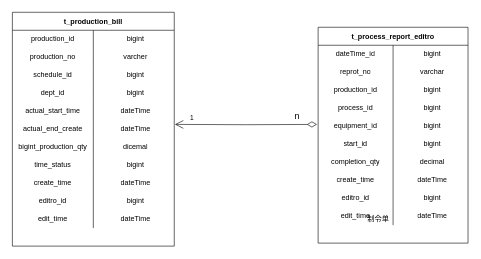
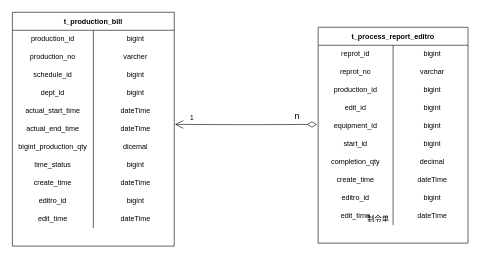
  <mxCell id="0" />
  <mxCell id="1" parent="0" />
  <mxCell id="2" value="t_production_bill" style="shape=table;startSize=30;container=1;collapsible=0;childLayout=tableLayout;fixedRows=1;rowLines=0;fontStyle=1;" vertex="1" parent="1"><mxGeometry x="20" y="20" width="270" height="390" as="geometry" /></mxCell>
  <mxCell id="3" value="" style="shape=tableRow;horizontal=0;startSize=0;swimlaneHead=0;swimlaneBody=0;top=0;left=0;bottom=0;right=0;collapsible=0;dropTarget=0;fillColor=none;points=[[0,0.5],[1,0.5]];portConstraint=eastwest;" vertex="1" parent="2"><mxGeometry y="30" width="270" height="30" as="geometry" /></mxCell>
  <mxCell id="4" value="production_id" style="shape=partialRectangle;html=1;whiteSpace=wrap;connectable=0;fillColor=none;top=0;left=0;bottom=0;right=0;overflow=hidden;pointerEvents=1;" vertex="1" parent="3"><mxGeometry width="135" height="30" as="geometry"><mxRectangle width="135" height="30" as="alternateBounds" /></mxGeometry></mxCell>
  <mxCell id="5" value="bigint" style="shape=partialRectangle;html=1;whiteSpace=wrap;connectable=0;fillColor=none;top=0;left=0;bottom=0;right=0;align=center;spacingLeft=6;overflow=hidden;" vertex="1" parent="3"><mxGeometry x="135" width="135" height="30" as="geometry"><mxRectangle width="135" height="30" as="alternateBounds" /></mxGeometry></mxCell>
  <mxCell id="6" value="" style="shape=tableRow;horizontal=0;startSize=0;swimlaneHead=0;swimlaneBody=0;top=0;left=0;bottom=0;right=0;collapsible=0;dropTarget=0;fillColor=none;points=[[0,0.5],[1,0.5]];portConstraint=eastwest;" vertex="1" parent="2"><mxGeometry y="60" width="270" height="30" as="geometry" /></mxCell>
  <mxCell id="7" value="production_no" style="shape=partialRectangle;html=1;whiteSpace=wrap;connectable=0;fillColor=none;top=0;left=0;bottom=0;right=0;overflow=hidden;" vertex="1" parent="6"><mxGeometry width="135" height="30" as="geometry"><mxRectangle width="135" height="30" as="alternateBounds" /></mxGeometry></mxCell>
  <mxCell id="8" value="varcher" style="shape=partialRectangle;html=1;whiteSpace=wrap;connectable=0;fillColor=none;top=0;left=0;bottom=0;right=0;align=center;spacingLeft=6;overflow=hidden;" vertex="1" parent="6"><mxGeometry x="135" width="135" height="30" as="geometry"><mxRectangle width="135" height="30" as="alternateBounds" /></mxGeometry></mxCell>
  <mxCell id="9" value="" style="shape=tableRow;horizontal=0;startSize=0;swimlaneHead=0;swimlaneBody=0;top=0;left=0;bottom=0;right=0;collapsible=0;dropTarget=0;fillColor=none;points=[[0,0.5],[1,0.5]];portConstraint=eastwest;" vertex="1" parent="2"><mxGeometry y="90" width="270" height="30" as="geometry" /></mxCell>
  <mxCell id="10" value="schedule_id" style="shape=partialRectangle;html=1;whiteSpace=wrap;connectable=0;fillColor=none;top=0;left=0;bottom=0;right=0;overflow=hidden;" vertex="1" parent="9"><mxGeometry width="135" height="30" as="geometry"><mxRectangle width="135" height="30" as="alternateBounds" /></mxGeometry></mxCell>
  <mxCell id="11" value="bigint" style="shape=partialRectangle;html=1;whiteSpace=wrap;connectable=0;fillColor=none;top=0;left=0;bottom=0;right=0;align=center;spacingLeft=6;overflow=hidden;" vertex="1" parent="9"><mxGeometry x="135" width="135" height="30" as="geometry"><mxRectangle width="135" height="30" as="alternateBounds" /></mxGeometry></mxCell>
  <mxCell id="12" style="shape=tableRow;horizontal=0;startSize=0;swimlaneHead=0;swimlaneBody=0;top=0;left=0;bottom=0;right=0;collapsible=0;dropTarget=0;fillColor=none;points=[[0,0.5],[1,0.5]];portConstraint=eastwest;" vertex="1" parent="2"><mxGeometry y="120" width="270" height="30" as="geometry" /></mxCell>
  <mxCell id="13" value="dept_id" style="shape=partialRectangle;html=1;whiteSpace=wrap;connectable=0;fillColor=none;top=0;left=0;bottom=0;right=0;overflow=hidden;" vertex="1" parent="12"><mxGeometry width="135" height="30" as="geometry"><mxRectangle width="135" height="30" as="alternateBounds" /></mxGeometry></mxCell>
  <mxCell id="14" value="bigint" style="shape=partialRectangle;html=1;whiteSpace=wrap;connectable=0;fillColor=none;top=0;left=0;bottom=0;right=0;align=center;spacingLeft=6;overflow=hidden;" vertex="1" parent="12"><mxGeometry x="135" width="135" height="30" as="geometry"><mxRectangle width="135" height="30" as="alternateBounds" /></mxGeometry></mxCell>
  <mxCell id="15" style="shape=tableRow;horizontal=0;startSize=0;swimlaneHead=0;swimlaneBody=0;top=0;left=0;bottom=0;right=0;collapsible=0;dropTarget=0;fillColor=none;points=[[0,0.5],[1,0.5]];portConstraint=eastwest;" vertex="1" parent="2"><mxGeometry y="150" width="270" height="30" as="geometry" /></mxCell>
  <mxCell id="16" value="actual_start_time" style="shape=partialRectangle;html=1;whiteSpace=wrap;connectable=0;fillColor=none;top=0;left=0;bottom=0;right=0;overflow=hidden;" vertex="1" parent="15"><mxGeometry width="135" height="30" as="geometry"><mxRectangle width="135" height="30" as="alternateBounds" /></mxGeometry></mxCell>
  <mxCell id="17" value="dateTime" style="shape=partialRectangle;html=1;whiteSpace=wrap;connectable=0;fillColor=none;top=0;left=0;bottom=0;right=0;align=center;spacingLeft=6;overflow=hidden;" vertex="1" parent="15"><mxGeometry x="135" width="135" height="30" as="geometry"><mxRectangle width="135" height="30" as="alternateBounds" /></mxGeometry></mxCell>
  <mxCell id="18" style="shape=tableRow;horizontal=0;startSize=0;swimlaneHead=0;swimlaneBody=0;top=0;left=0;bottom=0;right=0;collapsible=0;dropTarget=0;fillColor=none;points=[[0,0.5],[1,0.5]];portConstraint=eastwest;" vertex="1" parent="2"><mxGeometry y="180" width="270" height="30" as="geometry" /></mxCell>
- <mxCell id="19" value="actual_end_create" style="shape=partialRectangle;html=1;whiteSpace=wrap;connectable=0;fillColor=none;top=0;left=0;bottom=0;right=0;overflow=hidden;" vertex="1" parent="18"><mxGeometry width="135" height="30" as="geometry"><mxRectangle width="135" height="30" as="alternateBounds" /></mxGeometry></mxCell>
+ <mxCell id="19" value="actual_end_time" style="shape=partialRectangle;html=1;whiteSpace=wrap;connectable=0;fillColor=none;top=0;left=0;bottom=0;right=0;overflow=hidden;" vertex="1" parent="18"><mxGeometry width="135" height="30" as="geometry"><mxRectangle width="135" height="30" as="alternateBounds" /></mxGeometry></mxCell>
  <mxCell id="20" value="dateTime" style="shape=partialRectangle;html=1;whiteSpace=wrap;connectable=0;fillColor=none;top=0;left=0;bottom=0;right=0;align=center;spacingLeft=6;overflow=hidden;" vertex="1" parent="18"><mxGeometry x="135" width="135" height="30" as="geometry"><mxRectangle width="135" height="30" as="alternateBounds" /></mxGeometry></mxCell>
  <mxCell id="21" style="shape=tableRow;horizontal=0;startSize=0;swimlaneHead=0;swimlaneBody=0;top=0;left=0;bottom=0;right=0;collapsible=0;dropTarget=0;fillColor=none;points=[[0,0.5],[1,0.5]];portConstraint=eastwest;" vertex="1" parent="2"><mxGeometry y="210" width="270" height="30" as="geometry" /></mxCell>
  <mxCell id="22" value="bigint_production_qty" style="shape=partialRectangle;html=1;whiteSpace=wrap;connectable=0;fillColor=none;top=0;left=0;bottom=0;right=0;overflow=hidden;" vertex="1" parent="21"><mxGeometry width="135" height="30" as="geometry"><mxRectangle width="135" height="30" as="alternateBounds" /></mxGeometry></mxCell>
  <mxCell id="23" value="dicemal" style="shape=partialRectangle;html=1;whiteSpace=wrap;connectable=0;fillColor=none;top=0;left=0;bottom=0;right=0;align=center;spacingLeft=6;overflow=hidden;" vertex="1" parent="21"><mxGeometry x="135" width="135" height="30" as="geometry"><mxRectangle width="135" height="30" as="alternateBounds" /></mxGeometry></mxCell>
  <mxCell id="24" style="shape=tableRow;horizontal=0;startSize=0;swimlaneHead=0;swimlaneBody=0;top=0;left=0;bottom=0;right=0;collapsible=0;dropTarget=0;fillColor=none;points=[[0,0.5],[1,0.5]];portConstraint=eastwest;" vertex="1" parent="2"><mxGeometry y="240" width="270" height="30" as="geometry" /></mxCell>
  <mxCell id="25" value="time_status" style="shape=partialRectangle;html=1;whiteSpace=wrap;connectable=0;fillColor=none;top=0;left=0;bottom=0;right=0;overflow=hidden;" vertex="1" parent="24"><mxGeometry width="135" height="30" as="geometry"><mxRectangle width="135" height="30" as="alternateBounds" /></mxGeometry></mxCell>
  <mxCell id="26" value="bigint" style="shape=partialRectangle;html=1;whiteSpace=wrap;connectable=0;fillColor=none;top=0;left=0;bottom=0;right=0;align=center;spacingLeft=6;overflow=hidden;" vertex="1" parent="24"><mxGeometry x="135" width="135" height="30" as="geometry"><mxRectangle width="135" height="30" as="alternateBounds" /></mxGeometry></mxCell>
  <mxCell id="27" style="shape=tableRow;horizontal=0;startSize=0;swimlaneHead=0;swimlaneBody=0;top=0;left=0;bottom=0;right=0;collapsible=0;dropTarget=0;fillColor=none;points=[[0,0.5],[1,0.5]];portConstraint=eastwest;" vertex="1" parent="2"><mxGeometry y="270" width="270" height="30" as="geometry" /></mxCell>
  <mxCell id="28" value="create_time" style="shape=partialRectangle;html=1;whiteSpace=wrap;connectable=0;fillColor=none;top=0;left=0;bottom=0;right=0;overflow=hidden;" vertex="1" parent="27"><mxGeometry width="135" height="30" as="geometry"><mxRectangle width="135" height="30" as="alternateBounds" /></mxGeometry></mxCell>
  <mxCell id="29" value="dateTime" style="shape=partialRectangle;html=1;whiteSpace=wrap;connectable=0;fillColor=none;top=0;left=0;bottom=0;right=0;align=center;spacingLeft=6;overflow=hidden;" vertex="1" parent="27"><mxGeometry x="135" width="135" height="30" as="geometry"><mxRectangle width="135" height="30" as="alternateBounds" /></mxGeometry></mxCell>
  <mxCell id="30" style="shape=tableRow;horizontal=0;startSize=0;swimlaneHead=0;swimlaneBody=0;top=0;left=0;bottom=0;right=0;collapsible=0;dropTarget=0;fillColor=none;points=[[0,0.5],[1,0.5]];portConstraint=eastwest;" vertex="1" parent="2"><mxGeometry y="300" width="270" height="30" as="geometry" /></mxCell>
  <mxCell id="31" value="editro_id" style="shape=partialRectangle;html=1;whiteSpace=wrap;connectable=0;fillColor=none;top=0;left=0;bottom=0;right=0;overflow=hidden;" vertex="1" parent="30"><mxGeometry width="135" height="30" as="geometry"><mxRectangle width="135" height="30" as="alternateBounds" /></mxGeometry></mxCell>
  <mxCell id="32" value="bigint" style="shape=partialRectangle;html=1;whiteSpace=wrap;connectable=0;fillColor=none;top=0;left=0;bottom=0;right=0;align=center;spacingLeft=6;overflow=hidden;" vertex="1" parent="30"><mxGeometry x="135" width="135" height="30" as="geometry"><mxRectangle width="135" height="30" as="alternateBounds" /></mxGeometry></mxCell>
  <mxCell id="33" style="shape=tableRow;horizontal=0;startSize=0;swimlaneHead=0;swimlaneBody=0;top=0;left=0;bottom=0;right=0;collapsible=0;dropTarget=0;fillColor=none;points=[[0,0.5],[1,0.5]];portConstraint=eastwest;" vertex="1" parent="2"><mxGeometry y="330" width="270" height="30" as="geometry" /></mxCell>
  <mxCell id="34" value="edit_time" style="shape=partialRectangle;html=1;whiteSpace=wrap;connectable=0;fillColor=none;top=0;left=0;bottom=0;right=0;overflow=hidden;" vertex="1" parent="33"><mxGeometry width="135" height="30" as="geometry"><mxRectangle width="135" height="30" as="alternateBounds" /></mxGeometry></mxCell>
  <mxCell id="35" value="dateTime" style="shape=partialRectangle;html=1;whiteSpace=wrap;connectable=0;fillColor=none;top=0;left=0;bottom=0;right=0;align=center;spacingLeft=6;overflow=hidden;" vertex="1" parent="33"><mxGeometry x="135" width="135" height="30" as="geometry"><mxRectangle width="135" height="30" as="alternateBounds" /></mxGeometry></mxCell>
  <mxCell id="36" value="" style="endArrow=open;html=1;endSize=12;startArrow=diamondThin;startSize=14;startFill=0;edgeStyle=orthogonalEdgeStyle;rounded=0;exitX=0.01;exitY=0.067;exitDx=0;exitDy=0;exitPerimeter=0;entryX=1.004;entryY=0.233;entryDx=0;entryDy=0;entryPerimeter=0;" edge="1" parent="1" target="18"><mxGeometry relative="1" as="geometry"><mxPoint x="528.1" y="207.01" as="sourcePoint" /><mxPoint x="515" y="210" as="targetPoint" /></mxGeometry></mxCell>
  <mxCell id="37" value="n" style="edgeLabel;resizable=0;html=1;align=left;verticalAlign=top;fontSize=15;" connectable="0" vertex="1" parent="36"><mxGeometry x="-1" relative="1" as="geometry"><mxPoint x="-39" y="-29" as="offset" /></mxGeometry></mxCell>
  <mxCell id="38" value="1" style="edgeLabel;resizable=0;html=1;align=right;verticalAlign=top;" connectable="0" vertex="1" parent="36"><mxGeometry x="1" relative="1" as="geometry"><mxPoint x="32" y="-24" as="offset" /></mxGeometry></mxCell>
  <mxCell id="39" value="t_process_report_editro" style="shape=table;startSize=30;container=1;collapsible=0;childLayout=tableLayout;fixedRows=1;rowLines=0;fontStyle=1;" vertex="1" parent="1"><mxGeometry x="530" y="45" width="250" height="360" as="geometry" /></mxCell>
  <mxCell id="40" value="" style="shape=tableRow;horizontal=0;startSize=0;swimlaneHead=0;swimlaneBody=0;top=0;left=0;bottom=0;right=0;collapsible=0;dropTarget=0;fillColor=none;points=[[0,0.5],[1,0.5]];portConstraint=eastwest;" vertex="1" parent="39"><mxGeometry y="30" width="250" height="30" as="geometry" /></mxCell>
- <mxCell id="41" value="dateTime_id" style="shape=partialRectangle;html=1;whiteSpace=wrap;connectable=0;fillColor=none;top=0;left=0;bottom=0;right=0;overflow=hidden;pointerEvents=1;" vertex="1" parent="40"><mxGeometry width="125" height="30" as="geometry"><mxRectangle width="125" height="30" as="alternateBounds" /></mxGeometry></mxCell>
+ <mxCell id="41" value="reprot_id" style="shape=partialRectangle;html=1;whiteSpace=wrap;connectable=0;fillColor=none;top=0;left=0;bottom=0;right=0;overflow=hidden;pointerEvents=1;" vertex="1" parent="40"><mxGeometry width="125" height="30" as="geometry"><mxRectangle width="125" height="30" as="alternateBounds" /></mxGeometry></mxCell>
  <mxCell id="42" value="bigint" style="shape=partialRectangle;html=1;whiteSpace=wrap;connectable=0;fillColor=none;top=0;left=0;bottom=0;right=0;align=center;spacingLeft=6;overflow=hidden;" vertex="1" parent="40"><mxGeometry x="125" width="125" height="30" as="geometry"><mxRectangle width="125" height="30" as="alternateBounds" /></mxGeometry></mxCell>
  <mxCell id="43" value="" style="shape=tableRow;horizontal=0;startSize=0;swimlaneHead=0;swimlaneBody=0;top=0;left=0;bottom=0;right=0;collapsible=0;dropTarget=0;fillColor=none;points=[[0,0.5],[1,0.5]];portConstraint=eastwest;" vertex="1" parent="39"><mxGeometry y="60" width="250" height="30" as="geometry" /></mxCell>
  <mxCell id="44" value="reprot_no" style="shape=partialRectangle;html=1;whiteSpace=wrap;connectable=0;fillColor=none;top=0;left=0;bottom=0;right=0;overflow=hidden;" vertex="1" parent="43"><mxGeometry width="125" height="30" as="geometry"><mxRectangle width="125" height="30" as="alternateBounds" /></mxGeometry></mxCell>
  <mxCell id="45" value="varchar" style="shape=partialRectangle;html=1;whiteSpace=wrap;connectable=0;fillColor=none;top=0;left=0;bottom=0;right=0;align=center;spacingLeft=6;overflow=hidden;" vertex="1" parent="43"><mxGeometry x="125" width="125" height="30" as="geometry"><mxRectangle width="125" height="30" as="alternateBounds" /></mxGeometry></mxCell>
  <mxCell id="46" value="" style="shape=tableRow;horizontal=0;startSize=0;swimlaneHead=0;swimlaneBody=0;top=0;left=0;bottom=0;right=0;collapsible=0;dropTarget=0;fillColor=none;points=[[0,0.5],[1,0.5]];portConstraint=eastwest;" vertex="1" parent="39"><mxGeometry y="90" width="250" height="30" as="geometry" /></mxCell>
  <mxCell id="47" value="production_id" style="shape=partialRectangle;html=1;whiteSpace=wrap;connectable=0;fillColor=none;top=0;left=0;bottom=0;right=0;overflow=hidden;" vertex="1" parent="46"><mxGeometry width="125" height="30" as="geometry"><mxRectangle width="125" height="30" as="alternateBounds" /></mxGeometry></mxCell>
  <mxCell id="48" value="bigint" style="shape=partialRectangle;html=1;whiteSpace=wrap;connectable=0;fillColor=none;top=0;left=0;bottom=0;right=0;align=center;spacingLeft=6;overflow=hidden;" vertex="1" parent="46"><mxGeometry x="125" width="125" height="30" as="geometry"><mxRectangle width="125" height="30" as="alternateBounds" /></mxGeometry></mxCell>
  <mxCell id="49" style="shape=tableRow;horizontal=0;startSize=0;swimlaneHead=0;swimlaneBody=0;top=0;left=0;bottom=0;right=0;collapsible=0;dropTarget=0;fillColor=none;points=[[0,0.5],[1,0.5]];portConstraint=eastwest;" vertex="1" parent="39"><mxGeometry y="120" width="250" height="30" as="geometry" /></mxCell>
- <mxCell id="50" value="process_id" style="shape=partialRectangle;html=1;whiteSpace=wrap;connectable=0;fillColor=none;top=0;left=0;bottom=0;right=0;overflow=hidden;" vertex="1" parent="49"><mxGeometry width="125" height="30" as="geometry"><mxRectangle width="125" height="30" as="alternateBounds" /></mxGeometry></mxCell>
+ <mxCell id="50" value="edit_id" style="shape=partialRectangle;html=1;whiteSpace=wrap;connectable=0;fillColor=none;top=0;left=0;bottom=0;right=0;overflow=hidden;" vertex="1" parent="49"><mxGeometry width="125" height="30" as="geometry"><mxRectangle width="125" height="30" as="alternateBounds" /></mxGeometry></mxCell>
  <mxCell id="51" value="bigint" style="shape=partialRectangle;html=1;whiteSpace=wrap;connectable=0;fillColor=none;top=0;left=0;bottom=0;right=0;align=center;spacingLeft=6;overflow=hidden;" vertex="1" parent="49"><mxGeometry x="125" width="125" height="30" as="geometry"><mxRectangle width="125" height="30" as="alternateBounds" /></mxGeometry></mxCell>
  <mxCell id="52" style="shape=tableRow;horizontal=0;startSize=0;swimlaneHead=0;swimlaneBody=0;top=0;left=0;bottom=0;right=0;collapsible=0;dropTarget=0;fillColor=none;points=[[0,0.5],[1,0.5]];portConstraint=eastwest;" vertex="1" parent="39"><mxGeometry y="150" width="250" height="30" as="geometry" /></mxCell>
  <mxCell id="53" value="equipment_id" style="shape=partialRectangle;html=1;whiteSpace=wrap;connectable=0;fillColor=none;top=0;left=0;bottom=0;right=0;overflow=hidden;" vertex="1" parent="52"><mxGeometry width="125" height="30" as="geometry"><mxRectangle width="125" height="30" as="alternateBounds" /></mxGeometry></mxCell>
  <mxCell id="54" value="bigint" style="shape=partialRectangle;html=1;whiteSpace=wrap;connectable=0;fillColor=none;top=0;left=0;bottom=0;right=0;align=center;spacingLeft=6;overflow=hidden;" vertex="1" parent="52"><mxGeometry x="125" width="125" height="30" as="geometry"><mxRectangle width="125" height="30" as="alternateBounds" /></mxGeometry></mxCell>
  <mxCell id="55" style="shape=tableRow;horizontal=0;startSize=0;swimlaneHead=0;swimlaneBody=0;top=0;left=0;bottom=0;right=0;collapsible=0;dropTarget=0;fillColor=none;points=[[0,0.5],[1,0.5]];portConstraint=eastwest;" vertex="1" parent="39"><mxGeometry y="180" width="250" height="30" as="geometry" /></mxCell>
  <mxCell id="56" value="start_id" style="shape=partialRectangle;html=1;whiteSpace=wrap;connectable=0;fillColor=none;top=0;left=0;bottom=0;right=0;overflow=hidden;" vertex="1" parent="55"><mxGeometry width="125" height="30" as="geometry"><mxRectangle width="125" height="30" as="alternateBounds" /></mxGeometry></mxCell>
  <mxCell id="57" value="bigint" style="shape=partialRectangle;html=1;whiteSpace=wrap;connectable=0;fillColor=none;top=0;left=0;bottom=0;right=0;align=center;spacingLeft=6;overflow=hidden;" vertex="1" parent="55"><mxGeometry x="125" width="125" height="30" as="geometry"><mxRectangle width="125" height="30" as="alternateBounds" /></mxGeometry></mxCell>
  <mxCell id="58" style="shape=tableRow;horizontal=0;startSize=0;swimlaneHead=0;swimlaneBody=0;top=0;left=0;bottom=0;right=0;collapsible=0;dropTarget=0;fillColor=none;points=[[0,0.5],[1,0.5]];portConstraint=eastwest;" vertex="1" parent="39"><mxGeometry y="210" width="250" height="30" as="geometry" /></mxCell>
  <mxCell id="59" value="completion_qty" style="shape=partialRectangle;html=1;whiteSpace=wrap;connectable=0;fillColor=none;top=0;left=0;bottom=0;right=0;overflow=hidden;" vertex="1" parent="58"><mxGeometry width="125" height="30" as="geometry"><mxRectangle width="125" height="30" as="alternateBounds" /></mxGeometry></mxCell>
  <mxCell id="60" value="decimal" style="shape=partialRectangle;html=1;whiteSpace=wrap;connectable=0;fillColor=none;top=0;left=0;bottom=0;right=0;align=center;spacingLeft=6;overflow=hidden;" vertex="1" parent="58"><mxGeometry x="125" width="125" height="30" as="geometry"><mxRectangle width="125" height="30" as="alternateBounds" /></mxGeometry></mxCell>
  <mxCell id="61" style="shape=tableRow;horizontal=0;startSize=0;swimlaneHead=0;swimlaneBody=0;top=0;left=0;bottom=0;right=0;collapsible=0;dropTarget=0;fillColor=none;points=[[0,0.5],[1,0.5]];portConstraint=eastwest;" vertex="1" parent="39"><mxGeometry y="240" width="250" height="30" as="geometry" /></mxCell>
  <mxCell id="62" value="create_time" style="shape=partialRectangle;html=1;whiteSpace=wrap;connectable=0;fillColor=none;top=0;left=0;bottom=0;right=0;overflow=hidden;" vertex="1" parent="61"><mxGeometry width="125" height="30" as="geometry"><mxRectangle width="125" height="30" as="alternateBounds" /></mxGeometry></mxCell>
  <mxCell id="63" value="dateTime" style="shape=partialRectangle;html=1;whiteSpace=wrap;connectable=0;fillColor=none;top=0;left=0;bottom=0;right=0;align=center;spacingLeft=6;overflow=hidden;" vertex="1" parent="61"><mxGeometry x="125" width="125" height="30" as="geometry"><mxRectangle width="125" height="30" as="alternateBounds" /></mxGeometry></mxCell>
  <mxCell id="64" style="shape=tableRow;horizontal=0;startSize=0;swimlaneHead=0;swimlaneBody=0;top=0;left=0;bottom=0;right=0;collapsible=0;dropTarget=0;fillColor=none;points=[[0,0.5],[1,0.5]];portConstraint=eastwest;" vertex="1" parent="39"><mxGeometry y="270" width="250" height="30" as="geometry" /></mxCell>
  <mxCell id="65" value="editro_id" style="shape=partialRectangle;html=1;whiteSpace=wrap;connectable=0;fillColor=none;top=0;left=0;bottom=0;right=0;overflow=hidden;" vertex="1" parent="64"><mxGeometry width="125" height="30" as="geometry"><mxRectangle width="125" height="30" as="alternateBounds" /></mxGeometry></mxCell>
  <mxCell id="66" value="bigint" style="shape=partialRectangle;html=1;whiteSpace=wrap;connectable=0;fillColor=none;top=0;left=0;bottom=0;right=0;align=center;spacingLeft=6;overflow=hidden;" vertex="1" parent="64"><mxGeometry x="125" width="125" height="30" as="geometry"><mxRectangle width="125" height="30" as="alternateBounds" /></mxGeometry></mxCell>
  <mxCell id="67" style="shape=tableRow;horizontal=0;startSize=0;swimlaneHead=0;swimlaneBody=0;top=0;left=0;bottom=0;right=0;collapsible=0;dropTarget=0;fillColor=none;points=[[0,0.5],[1,0.5]];portConstraint=eastwest;" vertex="1" parent="39"><mxGeometry y="300" width="250" height="30" as="geometry" /></mxCell>
  <mxCell id="68" value="edit_time" style="shape=partialRectangle;html=1;whiteSpace=wrap;connectable=0;fillColor=none;top=0;left=0;bottom=0;right=0;overflow=hidden;" vertex="1" parent="67"><mxGeometry width="125" height="30" as="geometry"><mxRectangle width="125" height="30" as="alternateBounds" /></mxGeometry></mxCell>
  <mxCell id="69" value="dateTime" style="shape=partialRectangle;html=1;whiteSpace=wrap;connectable=0;fillColor=none;top=0;left=0;bottom=0;right=0;align=center;spacingLeft=6;overflow=hidden;" vertex="1" parent="67"><mxGeometry x="125" width="125" height="30" as="geometry"><mxRectangle width="125" height="30" as="alternateBounds" /></mxGeometry></mxCell>
  <mxCell id="70" value="制令单" style="text;html=1;align=center;verticalAlign=middle;resizable=0;points=[];autosize=1;strokeColor=none;fillColor=none;" vertex="1" parent="1"><mxGeometry x="595" y="350" width="70" height="30" as="geometry" /></mxCell>
